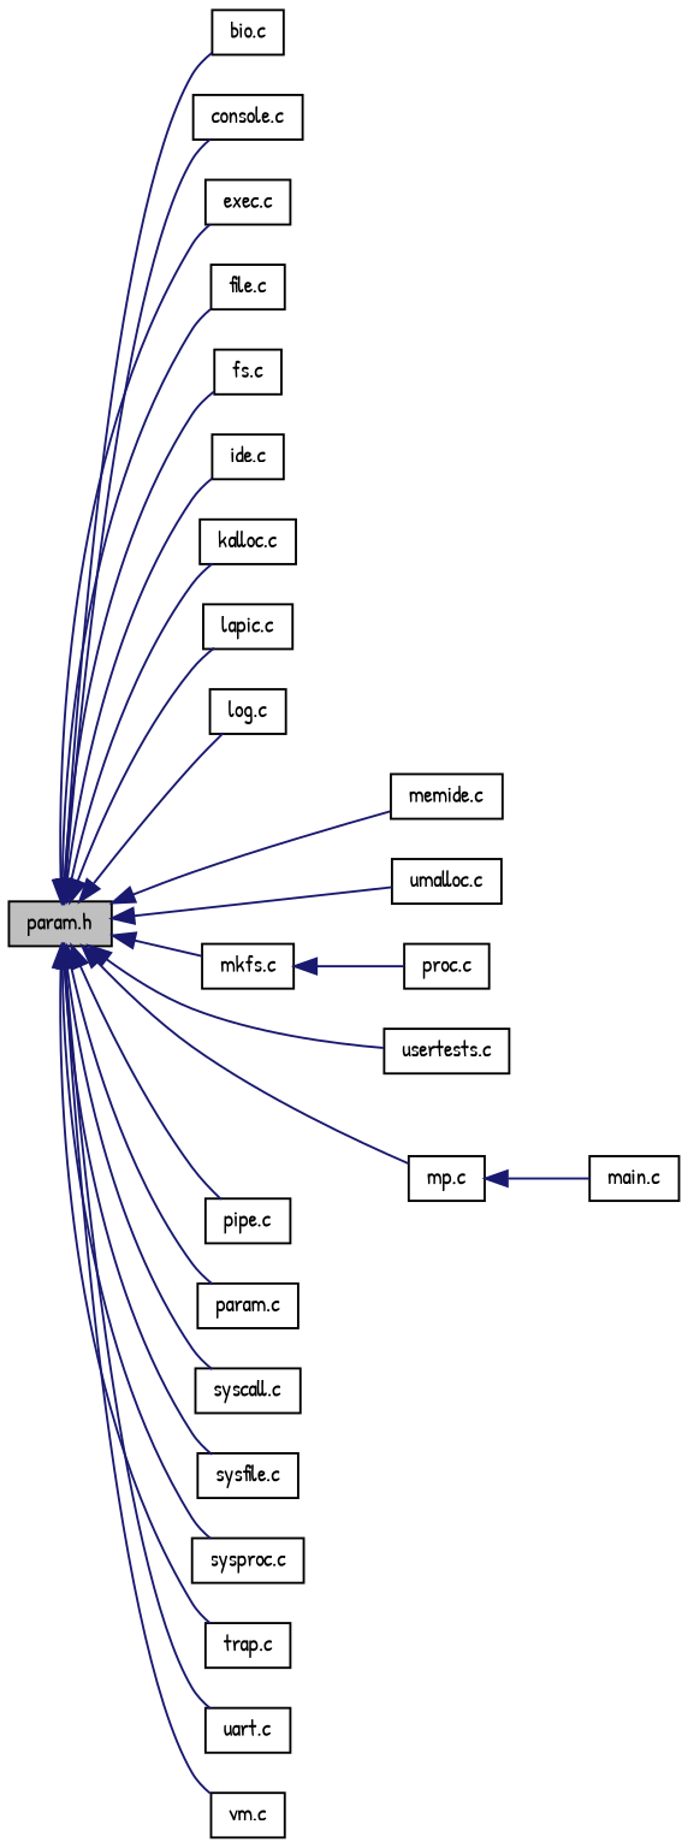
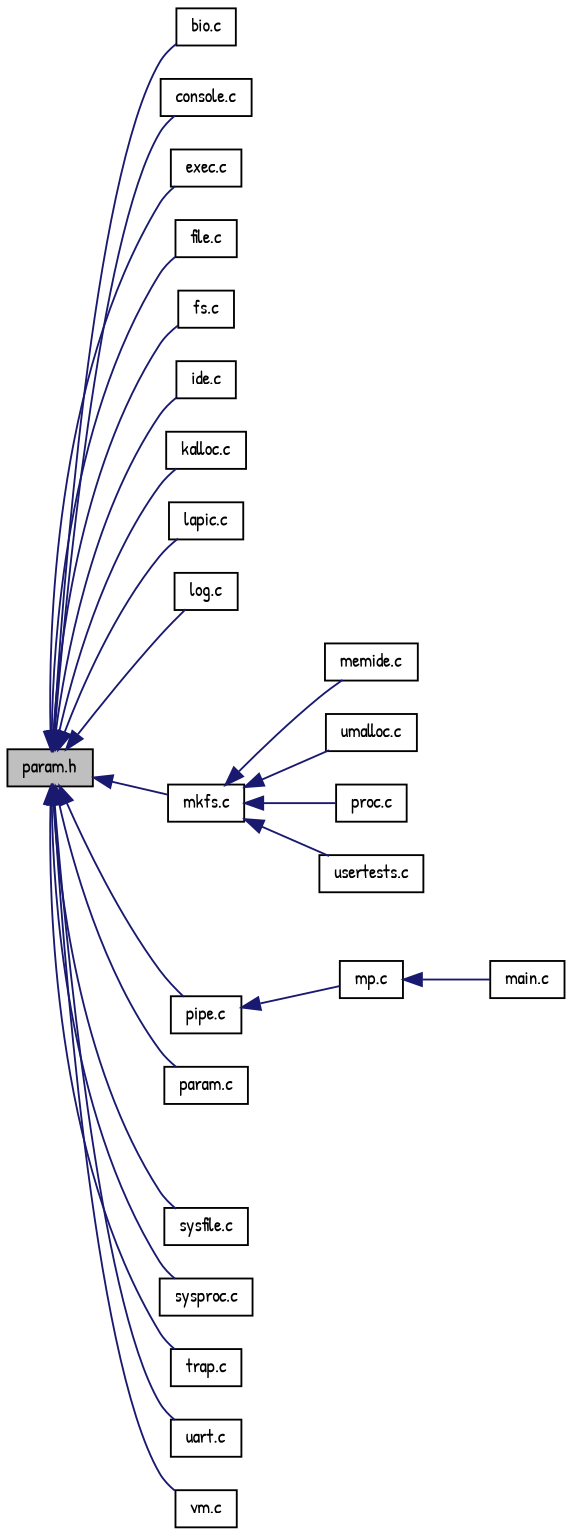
  digraph {
    fontname="Patrick Hand"
    rankdir=LR
    node [color=black fillcolor=white fontname="Patrick Hand" fontsize=10 shape=record style=filled]
    edge [color=midnightblue dir=back fontname="Patrick Hand" fontsize=10 labelfontname=Helvetica labelfontsize=10 style=solid]
    n1 [fillcolor=grey75 fontcolor=black height=0.2 label="param.h" width=0.4]
    n2 [height=0.2 label="bio.c" width=0.4]
    n3 [height=0.2 label="console.c" width=0.4]
    n4 [height=0.2 label="exec.c" width=0.4]
    n5 [height=0.2 label="file.c" width=0.4]
    n6 [height=0.2 label="fs.c" width=0.4]
    n7 [height=0.2 label="ide.c" width=0.4]
    n8 [height=0.2 label="kalloc.c" width=0.4]
    n9 [height=0.2 label="lapic.c" width=0.4]
    n10 [height=0.2 label="log.c" width=0.4]
    n11 [height=0.2 label="memide.c" width=0.4]
    n12 [height=0.2 label="mkfs.c" width=0.4]
    n13 [height=0.2 label="mp.c" width=0.4]
    n14 [height=0.2 label="pipe.c" width=0.4]
    n15 [height=0.2 label="param.c" width=0.4]
-   n16 [height=0.2 label="syscall.c" width=0.4]
    n17 [height=0.2 label="sysfile.c" width=0.4]
    n18 [height=0.2 label="sysproc.c" width=0.4]
    n19 [height=0.2 label="trap.c" width=0.4]
    n20 [height=0.2 label="uart.c" width=0.4]
    n21 [height=0.2 label="umalloc.c" width=0.4]
    n22 [height=0.2 label="usertests.c" width=0.4]
    n23 [height=0.2 label="vm.c" width=0.4]
    n24 [height=0.2 label="main.c" width=0.4]
    n25 [height=0.2 label="proc.c" width=0.4]
    n1 -> n2
    n1 -> n3
    n1 -> n4
    n1 -> n5
    n1 -> n6
    n1 -> n7
    n1 -> n8
    n1 -> n9
    n1 -> n10
-   n1 -> n11
+   n12 -> n11
    n1 -> n12
-   n1 -> n13
+   n14 -> n13
    n1 -> n14
    n1 -> n15
-   n1 -> n16
    n1 -> n17
    n1 -> n18
    n1 -> n19
    n1 -> n20
-   n1 -> n21
-   n1 -> n22
+   n12 -> n21
+   n12 -> n22
    n1 -> n23
    n12 -> n25
    n13 -> n24
  }
